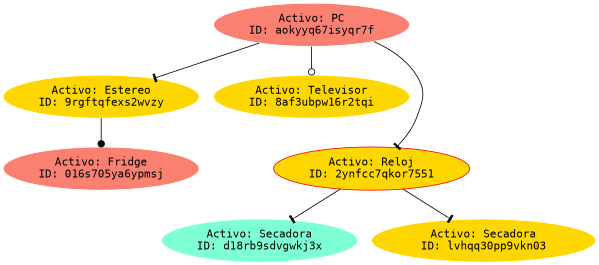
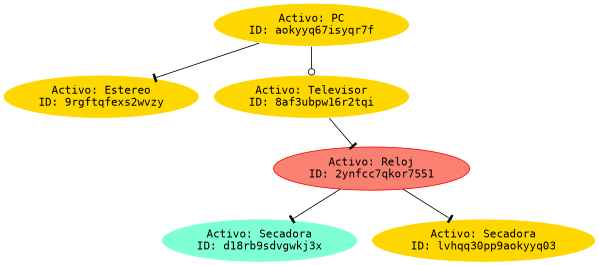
  digraph {
    fontname="DejaVu Sans Mono"
    node [color=white fillcolor=gold fontname="DejaVu Sans Mono" style=filled]
    edge [arrowhead=tee fontname="DejaVu Sans Mono"]
-   n1 [fillcolor=salmon label="Activo: Fridge\nID: 016s705ya6ypmsj"]
    n2 [label="Activo: Estereo\nID: 9rgftqfexs2wvzy"]
    n3 [label="Activo: Televisor\nID: 8af3ubpw16r2tqi"]
-   n4 [fillcolor=salmon label="Activo: PC\nID: aokyyq67isyqr7f"]
-   n5 [color=red label="Activo: Reloj\nID: 2ynfcc7qkor7551"]
+   n4 [label="Activo: PC\nID: aokyyq67isyqr7f"]
+   n5 [color=red fillcolor=salmon label="Activo: Reloj\nID: 2ynfcc7qkor7551"]
    n6 [fillcolor=aquamarine label="Activo: Secadora\nID: d18rb9sdvgwkj3x"]
-   n7 [label="Activo: Secadora\nID: lvhqq30pp9vkn03"]
-   n2 -> n1 [arrowhead=dot]
+   n7 [label="Activo: Secadora\nID: lvhqq30pp9aokyyq03"]
    n4 -> n2
    n4 -> n3 [arrowhead=odot]
-   n4 -> n5
+   n3 -> n5
    n5 -> n6
    n5 -> n7
  }
